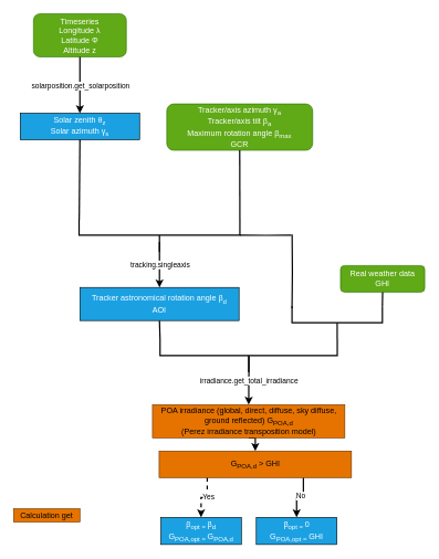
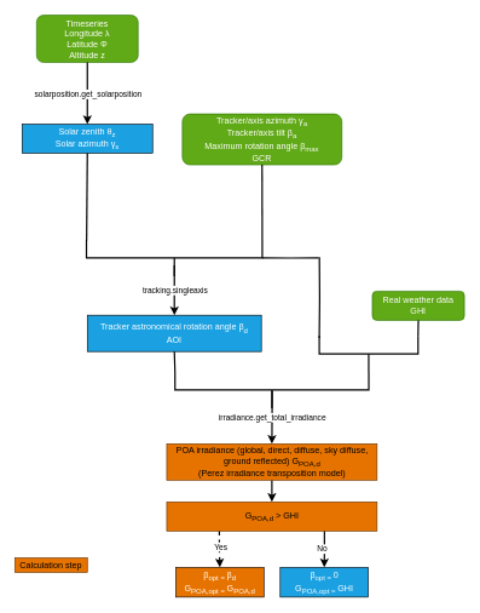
  <mxCell id="0" />
  <mxCell id="1" parent="0" />
  <mxCell id="2" value="Timeseries&lt;br&gt;&lt;div&gt;Longitude &lt;span&gt;λ&lt;/span&gt;&lt;/div&gt;&lt;div&gt;Latitude &lt;span lang=&quot;fr&quot; class=&quot;BxUVEf ILfuVd&quot;&gt;&lt;span class=&quot;hgKElc&quot;&gt;Φ&lt;/span&gt;&lt;/span&gt;&lt;/div&gt;&lt;div&gt;Altitude z&lt;br&gt;&lt;/div&gt;" style="rounded=1;whiteSpace=wrap;html=1;fontSize=12;glass=0;strokeWidth=1;shadow=0;fillColor=#60a917;fontColor=#ffffff;strokeColor=#2D7600;" parent="1" vertex="1"><mxGeometry x="50" y="20" width="140" height="65" as="geometry" /></mxCell>
  <mxCell id="3" value="Solar zenith &lt;span lang=&quot;en&quot; class=&quot;BxUVEf ILfuVd&quot;&gt;&lt;span class=&quot;hgKElc&quot;&gt;θ&lt;sub&gt;z&lt;/sub&gt;&lt;/span&gt;&lt;/span&gt;&lt;br&gt;Solar azimuth &lt;span&gt;γ&lt;sub&gt;s&lt;/sub&gt;&lt;/span&gt;" style="rounded=0;whiteSpace=wrap;html=1;fillColor=#1ba1e2;fontColor=#ffffff;strokeColor=default;" parent="1" vertex="1"><mxGeometry x="30" y="170" width="180" height="40" as="geometry" /></mxCell>
  <mxCell id="4" value="" style="endArrow=classic;html=1;rounded=0;exitX=0.5;exitY=1;exitDx=0;exitDy=0;entryX=0.5;entryY=0;entryDx=0;entryDy=0;strokeWidth=2;" parent="1" source="2" target="3" edge="1"><mxGeometry relative="1" as="geometry"><mxPoint x="149" y="390" as="sourcePoint" /><mxPoint x="249" y="390" as="targetPoint" /></mxGeometry></mxCell>
  <mxCell id="5" value="solarposition.get_solarposition" style="edgeLabel;resizable=0;html=1;align=center;verticalAlign=middle;" parent="4" connectable="0" vertex="1"><mxGeometry relative="1" as="geometry" /></mxCell>
  <mxCell id="6" value="Real weather data&lt;br&gt;&lt;div&gt;GHI&lt;/div&gt;" style="rounded=1;whiteSpace=wrap;html=1;fontSize=12;glass=0;strokeWidth=1;shadow=0;fillColor=#60a917;fontColor=#ffffff;strokeColor=#2D7600;" parent="1" vertex="1"><mxGeometry x="513" y="400" width="127" height="40" as="geometry" /></mxCell>
  <mxCell id="7" style="edgeStyle=orthogonalEdgeStyle;rounded=0;orthogonalLoop=1;jettySize=auto;html=1;exitX=0.5;exitY=1;exitDx=0;exitDy=0;entryX=0.5;entryY=0;entryDx=0;entryDy=0;strokeWidth=2;" edge="1" parent="1" source="8" target="26"><mxGeometry relative="1" as="geometry" /></mxCell>
  <mxCell id="8" value="POA irradiance (global, direct, diffuse, sky diffuse, ground reflected) G&lt;sub&gt;POA,d&lt;/sub&gt;&lt;br&gt;(Perez irradiance transposition model)" style="rounded=0;whiteSpace=wrap;html=1;fillStyle=solid;fillColor=#E67300;strokeColor=#663300;" parent="1" vertex="1"><mxGeometry x="229.5" y="610" width="290" height="50" as="geometry" /></mxCell>
  <mxCell id="9" value="" style="endArrow=none;html=1;rounded=0;entryX=0.5;entryY=1;entryDx=0;entryDy=0;strokeWidth=2;" parent="1" edge="1"><mxGeometry width="50" height="50" relative="1" as="geometry"><mxPoint x="119" y="330" as="sourcePoint" /><mxPoint x="120" y="210" as="targetPoint" /></mxGeometry></mxCell>
  <mxCell id="10" value="" style="endArrow=classic;html=1;rounded=0;entryX=0.5;entryY=0;entryDx=0;entryDy=0;strokeWidth=2;" parent="1" target="8" edge="1"><mxGeometry relative="1" as="geometry"><mxPoint x="375" y="537" as="sourcePoint" /><mxPoint x="375" y="647" as="targetPoint" /></mxGeometry></mxCell>
  <mxCell id="11" value="irradiance.get_total_irradiance" style="edgeLabel;resizable=0;html=1;;align=center;verticalAlign=middle;" parent="10" connectable="0" vertex="1"><mxGeometry relative="1" as="geometry" /></mxCell>
- <mxCell id="12" value="Calculation get" style="rounded=0;whiteSpace=wrap;html=1;fillStyle=solid;fillColor=#E67300;strokeColor=#663300;" parent="1" vertex="1"><mxGeometry x="20" y="767" width="100" height="20" as="geometry" /></mxCell>
+ <mxCell id="12" value="Calculation step" style="rounded=0;whiteSpace=wrap;html=1;fillStyle=solid;fillColor=#E67300;strokeColor=#663300;" parent="1" vertex="1"><mxGeometry x="20" y="767" width="100" height="20" as="geometry" /></mxCell>
  <mxCell id="13" value="&lt;div&gt;Tracker astronomical rotation angle &lt;span lang=&quot;fr&quot; class=&quot;BxUVEf ILfuVd&quot;&gt;&lt;span class=&quot;hgKElc&quot;&gt;β&lt;sub&gt;d&lt;/sub&gt;&lt;/span&gt;&lt;/span&gt;&lt;/div&gt;&lt;div&gt;AOI&lt;/div&gt;" style="rounded=0;whiteSpace=wrap;html=1;fillColor=#1ba1e2;fontColor=#ffffff;strokeColor=#000000;" vertex="1" parent="1"><mxGeometry x="120" y="433" width="240" height="50" as="geometry" /></mxCell>
  <mxCell id="14" value="&lt;div&gt;Tracker/axis azimuth &lt;span&gt;γ&lt;sub&gt;a&lt;/sub&gt;&lt;/span&gt;&lt;/div&gt;&lt;div&gt;Tracker/axis tilt&amp;nbsp;&lt;span lang=&quot;fr&quot; class=&quot;BxUVEf ILfuVd&quot;&gt;&lt;span class=&quot;hgKElc&quot;&gt;β&lt;/span&gt;&lt;/span&gt;&lt;span&gt;&lt;sub&gt;a&lt;/sub&gt;&lt;/span&gt;&lt;/div&gt;Maximum rotation angle &lt;span lang=&quot;fr&quot; class=&quot;BxUVEf ILfuVd&quot;&gt;&lt;span class=&quot;hgKElc&quot;&gt;β&lt;/span&gt;&lt;/span&gt;&lt;sub&gt;max&lt;/sub&gt;&lt;br&gt;GCR" style="rounded=1;whiteSpace=wrap;html=1;fontSize=12;glass=0;strokeWidth=1;shadow=0;fillColor=#60a917;fontColor=#ffffff;strokeColor=#2D7600;" vertex="1" parent="1"><mxGeometry x="251" y="156" width="220" height="70" as="geometry" /></mxCell>
  <mxCell id="15" style="edgeStyle=orthogonalEdgeStyle;rounded=0;orthogonalLoop=1;jettySize=auto;html=1;exitX=0.5;exitY=1;exitDx=0;exitDy=0;exitPerimeter=0;strokeWidth=2;endArrow=none;endFill=0;" edge="1" parent="1" source="16"><mxGeometry relative="1" as="geometry"><mxPoint x="439" y="354" as="targetPoint" /></mxGeometry></mxCell>
  <mxCell id="16" value="" style="strokeWidth=2;html=1;shape=mxgraph.flowchart.annotation_2;align=left;labelPosition=right;pointerEvents=1;rotation=-90;" vertex="1" parent="1"><mxGeometry x="215" y="233" width="50" height="242.5" as="geometry" /></mxCell>
  <mxCell id="17" value="" style="endArrow=classic;html=1;rounded=0;exitX=0;exitY=0.5;exitDx=0;exitDy=0;exitPerimeter=0;entryX=0.5;entryY=0;entryDx=0;entryDy=0;strokeWidth=2;" edge="1" parent="1" target="13"><mxGeometry relative="1" as="geometry"><mxPoint x="240" y="364.25" as="sourcePoint" /><mxPoint x="240" y="425" as="targetPoint" /></mxGeometry></mxCell>
  <mxCell id="18" value="tracking.singleaxis" style="edgeLabel;resizable=0;html=1;align=center;verticalAlign=middle;" connectable="0" vertex="1" parent="17"><mxGeometry relative="1" as="geometry" /></mxCell>
  <mxCell id="19" value="" style="endArrow=none;html=1;rounded=0;exitX=1;exitY=1;exitDx=0;exitDy=0;exitPerimeter=0;entryX=0.5;entryY=1;entryDx=0;entryDy=0;strokeWidth=2;" edge="1" parent="1" source="16" target="14"><mxGeometry width="50" height="50" relative="1" as="geometry"><mxPoint x="399" y="270" as="sourcePoint" /><mxPoint x="449" y="220" as="targetPoint" /></mxGeometry></mxCell>
  <mxCell id="20" style="edgeStyle=orthogonalEdgeStyle;rounded=0;orthogonalLoop=1;jettySize=auto;html=1;exitX=1;exitY=0;exitDx=0;exitDy=0;exitPerimeter=0;entryX=0.5;entryY=1;entryDx=0;entryDy=0;endArrow=none;endFill=0;strokeWidth=2;" edge="1" parent="1" source="21" target="13"><mxGeometry relative="1" as="geometry" /></mxCell>
  <mxCell id="21" value="" style="strokeWidth=2;html=1;shape=mxgraph.flowchart.annotation_2;align=left;labelPosition=right;pointerEvents=1;rotation=-90;" vertex="1" parent="1"><mxGeometry x="349.5" y="402.25" width="50" height="267.25" as="geometry" /></mxCell>
  <mxCell id="22" style="edgeStyle=orthogonalEdgeStyle;rounded=0;orthogonalLoop=1;jettySize=auto;html=1;exitX=0.25;exitY=1;exitDx=0;exitDy=0;entryX=0.5;entryY=0;entryDx=0;entryDy=0;strokeWidth=2;dashed=1;" edge="1" parent="1" source="26" target="27"><mxGeometry relative="1" as="geometry" /></mxCell>
  <mxCell id="23" value="Yes" style="edgeLabel;html=1;align=center;verticalAlign=middle;resizable=0;points=[];" vertex="1" connectable="0" parent="22"><mxGeometry x="-0.192" y="1" relative="1" as="geometry"><mxPoint as="offset" /></mxGeometry></mxCell>
  <mxCell id="24" style="edgeStyle=orthogonalEdgeStyle;rounded=0;orthogonalLoop=1;jettySize=auto;html=1;exitX=0.75;exitY=1;exitDx=0;exitDy=0;strokeWidth=2;" edge="1" parent="1" source="26" target="28"><mxGeometry relative="1" as="geometry" /></mxCell>
  <mxCell id="25" value="No" style="edgeLabel;html=1;align=center;verticalAlign=middle;resizable=0;points=[];" vertex="1" connectable="0" parent="24"><mxGeometry x="0.004" y="-3" relative="1" as="geometry"><mxPoint as="offset" /></mxGeometry></mxCell>
- <mxCell id="26" value="G&lt;sub&gt;POA,d&lt;/sub&gt; &amp;gt; GHI" style="rounded=0;whiteSpace=wrap;html=1;fillStyle=solid;fillColor=#E67300;strokeColor=#663300;" vertex="1" parent="1"><mxGeometry x="239.5" y="680" width="290" height="40" as="geometry" /></mxCell>
- <mxCell id="27" value="&lt;div&gt;&lt;span lang=&quot;fr&quot; class=&quot;BxUVEf ILfuVd&quot;&gt;&lt;span class=&quot;hgKElc&quot;&gt;β&lt;/span&gt;&lt;/span&gt;&lt;span lang=&quot;en&quot; class=&quot;BxUVEf ILfuVd&quot;&gt;&lt;span class=&quot;hgKElc&quot;&gt;&lt;/span&gt;&lt;/span&gt;&lt;sub&gt;opt = &lt;/sub&gt;&lt;span lang=&quot;fr&quot; class=&quot;BxUVEf ILfuVd&quot;&gt;&lt;span class=&quot;hgKElc&quot;&gt;β&lt;sub&gt;d&lt;/sub&gt;&lt;/span&gt;&lt;/span&gt;&lt;/div&gt;&lt;div&gt;G&lt;sub&gt;POA,opt = &lt;/sub&gt;G&lt;sub&gt;POA,d&lt;/sub&gt;&lt;span lang=&quot;en&quot; class=&quot;BxUVEf ILfuVd&quot;&gt;&lt;/span&gt;&lt;/div&gt;" style="rounded=0;whiteSpace=wrap;html=1;fillColor=#1ba1e2;fontColor=#ffffff;strokeColor=default;" vertex="1" parent="1"><mxGeometry x="242" y="780" width="121.5" height="41" as="geometry" /></mxCell>
+ <mxCell id="26" value="G&lt;sub&gt;POA,d&lt;/sub&gt; &amp;gt; GHI" style="rounded=0;whiteSpace=wrap;html=1;fillStyle=solid;fillColor=#E67300;strokeColor=#663300;" vertex="1" parent="1"><mxGeometry x="229.5" y="690" width="290" height="40" as="geometry" /></mxCell>
+ <mxCell id="27" value="&lt;div&gt;&lt;span lang=&quot;fr&quot; class=&quot;BxUVEf ILfuVd&quot;&gt;&lt;span class=&quot;hgKElc&quot;&gt;β&lt;/span&gt;&lt;/span&gt;&lt;span lang=&quot;en&quot; class=&quot;BxUVEf ILfuVd&quot;&gt;&lt;span class=&quot;hgKElc&quot;&gt;&lt;/span&gt;&lt;/span&gt;&lt;sub&gt;opt = &lt;/sub&gt;&lt;span lang=&quot;fr&quot; class=&quot;BxUVEf ILfuVd&quot;&gt;&lt;span class=&quot;hgKElc&quot;&gt;β&lt;sub&gt;d&lt;/sub&gt;&lt;/span&gt;&lt;/span&gt;&lt;/div&gt;&lt;div&gt;G&lt;sub&gt;POA,opt = &lt;/sub&gt;G&lt;sub&gt;POA,d&lt;/sub&gt;&lt;span lang=&quot;en&quot; class=&quot;BxUVEf ILfuVd&quot;&gt;&lt;/span&gt;&lt;/div&gt;" style="rounded=0;whiteSpace=wrap;html=1;fillColor=#e67300;fontColor=#ffffff;strokeColor=default;" vertex="1" parent="1"><mxGeometry x="242" y="780" width="121.5" height="41" as="geometry" /></mxCell>
  <mxCell id="28" value="&lt;div&gt;&lt;span lang=&quot;fr&quot; class=&quot;BxUVEf ILfuVd&quot;&gt;&lt;span class=&quot;hgKElc&quot;&gt;β&lt;/span&gt;&lt;/span&gt;&lt;span lang=&quot;en&quot; class=&quot;BxUVEf ILfuVd&quot;&gt;&lt;span class=&quot;hgKElc&quot;&gt;&lt;/span&gt;&lt;/span&gt;&lt;sub&gt;opt =&amp;nbsp;&lt;/sub&gt;0&lt;/div&gt;&lt;div&gt;G&lt;sub&gt;POA,opt = &lt;/sub&gt;GHI&lt;span lang=&quot;en&quot; class=&quot;BxUVEf ILfuVd&quot;&gt;&lt;/span&gt;&lt;/div&gt;" style="rounded=0;whiteSpace=wrap;html=1;fillColor=#1ba1e2;fontColor=#ffffff;strokeColor=default;" vertex="1" parent="1"><mxGeometry x="386" y="780" width="121.5" height="41" as="geometry" /></mxCell>
  <mxCell id="29" style="edgeStyle=orthogonalEdgeStyle;rounded=0;orthogonalLoop=1;jettySize=auto;html=1;exitX=1;exitY=0;exitDx=0;exitDy=0;exitPerimeter=0;endArrow=none;endFill=0;strokeWidth=2;" edge="1" parent="1"><mxGeometry relative="1" as="geometry"><mxPoint x="440" y="353" as="targetPoint" /><mxPoint x="439.875" y="464.255" as="sourcePoint" /></mxGeometry></mxCell>
  <mxCell id="30" value="" style="strokeWidth=2;html=1;shape=mxgraph.flowchart.annotation_2;align=left;labelPosition=right;pointerEvents=1;rotation=-90;" vertex="1" parent="1"><mxGeometry x="483" y="418.13" width="50" height="136.25" as="geometry" /></mxCell>
  <mxCell id="31" style="edgeStyle=orthogonalEdgeStyle;rounded=0;orthogonalLoop=1;jettySize=auto;html=1;exitX=0.5;exitY=1;exitDx=0;exitDy=0;entryX=1;entryY=1;entryDx=0;entryDy=0;entryPerimeter=0;endArrow=none;endFill=0;strokeWidth=2;" edge="1" parent="1" source="6" target="30"><mxGeometry relative="1" as="geometry" /></mxCell>
